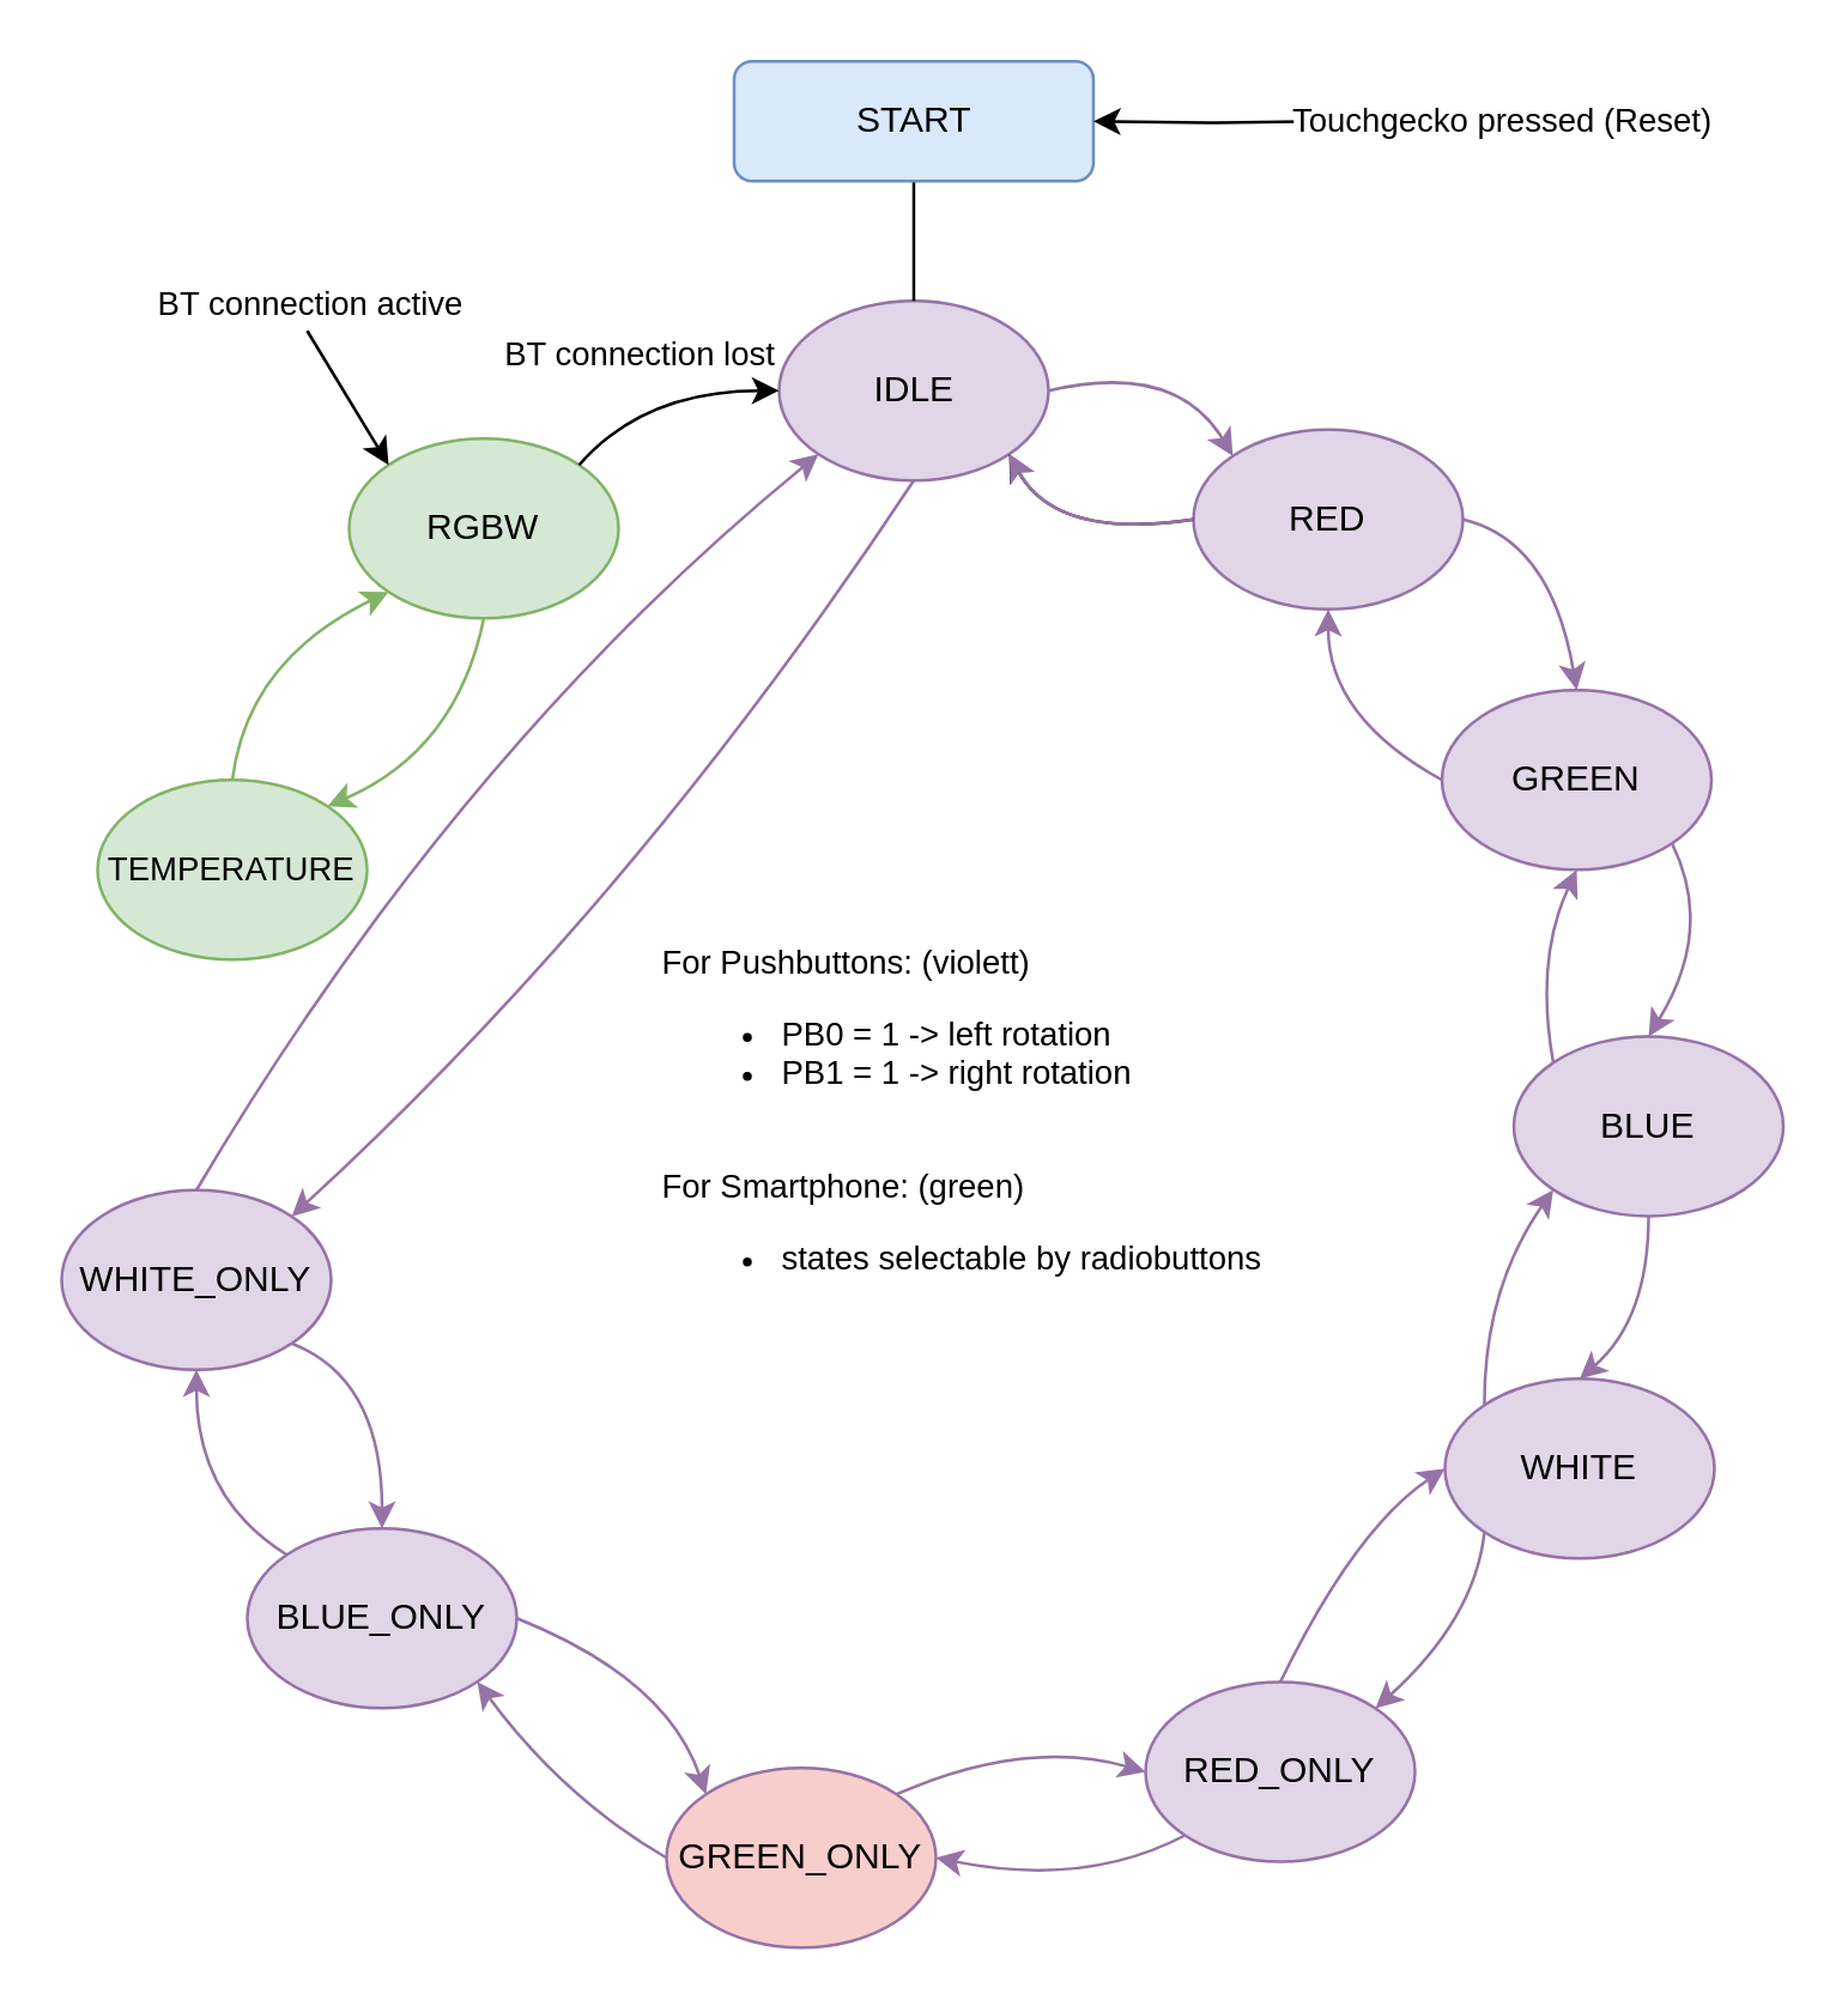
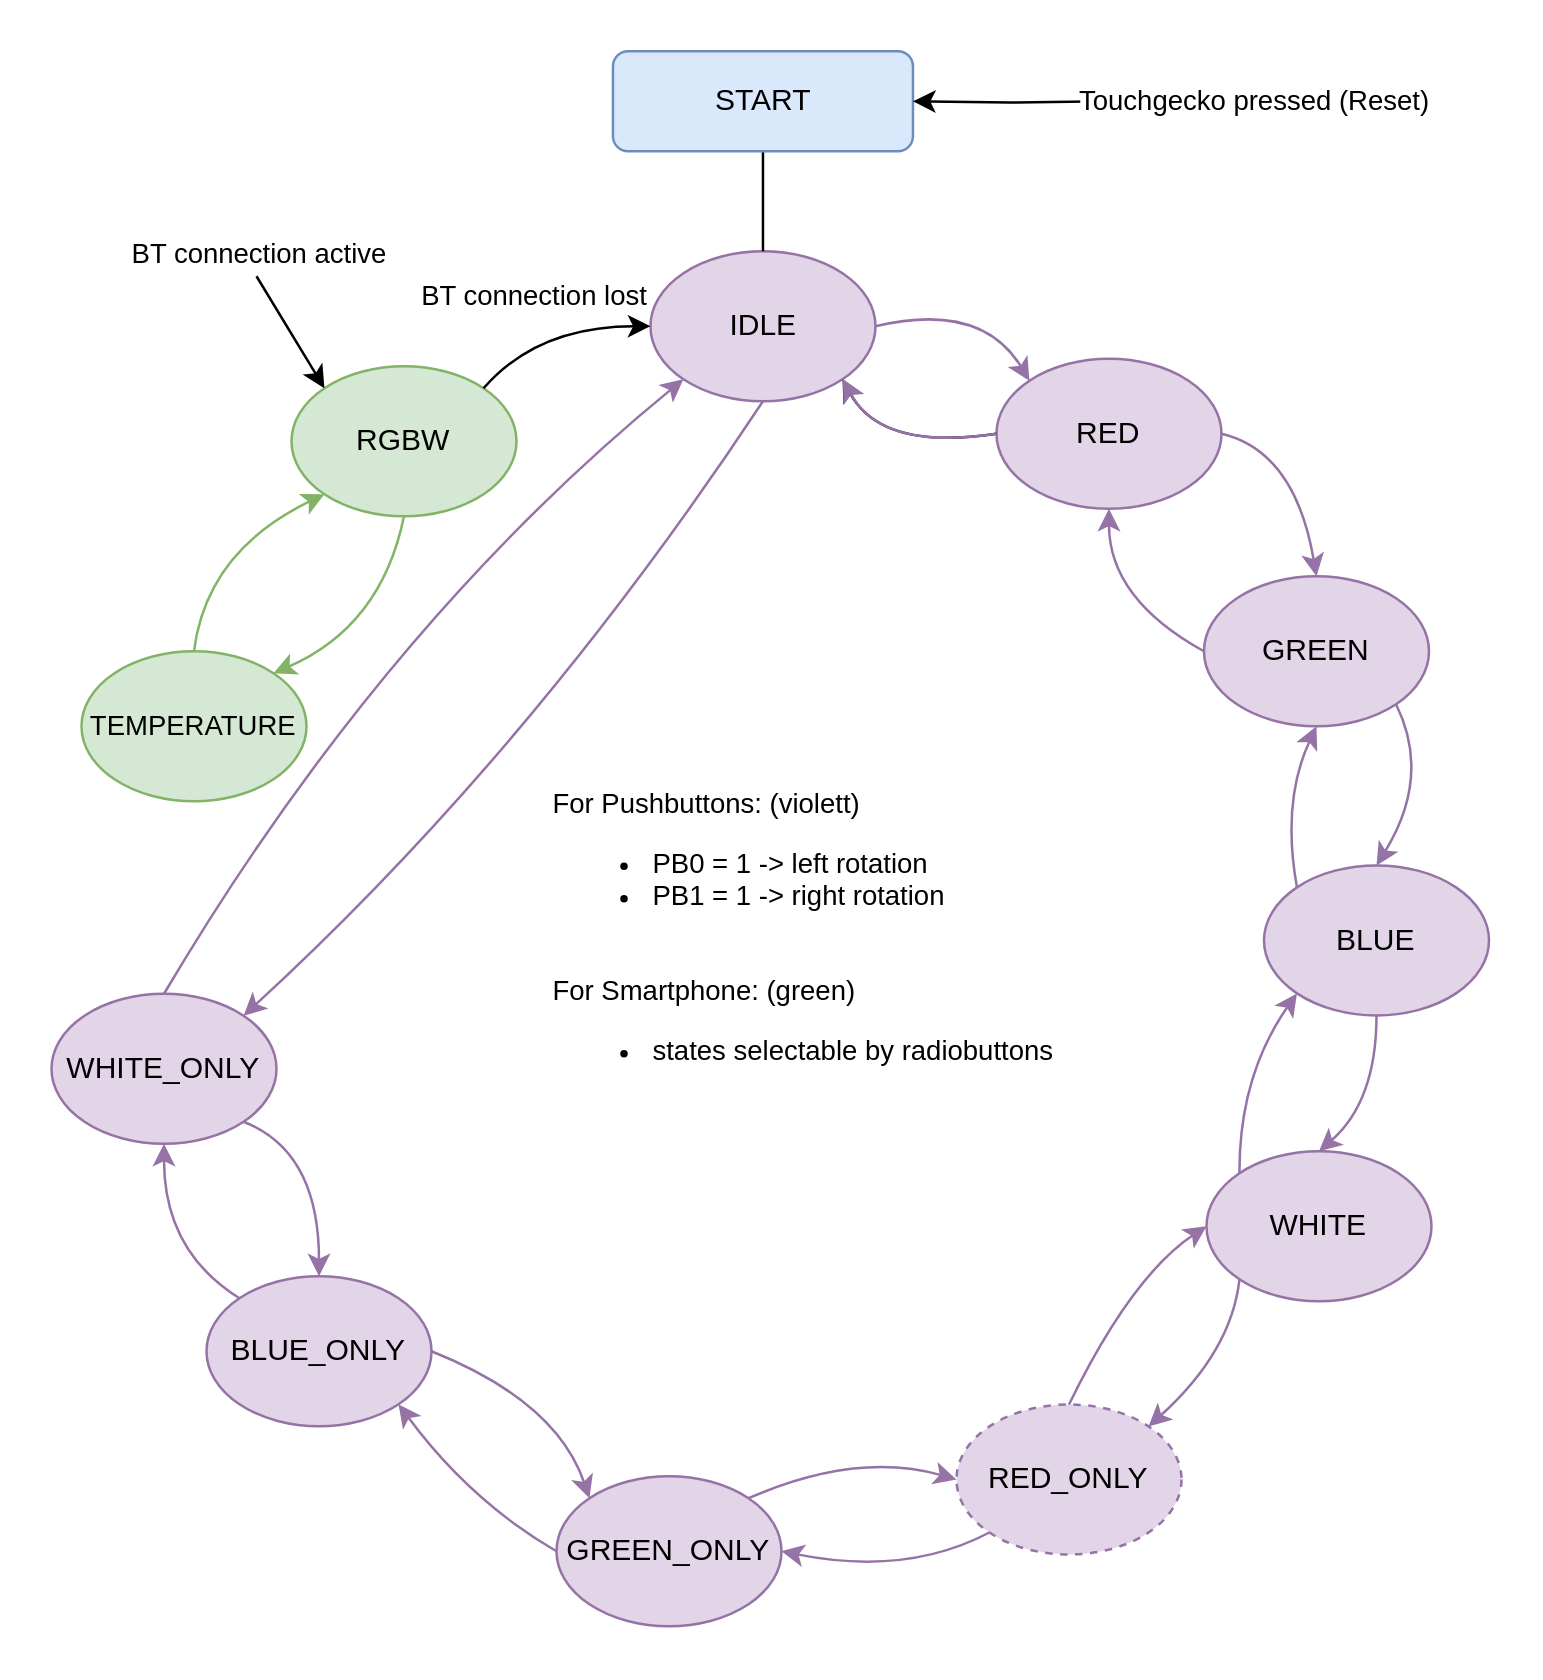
  <mxCell id="0" />
  <mxCell id="1" parent="0" />
  <mxCell id="2" value="IDLE" style="ellipse;whiteSpace=wrap;html=1;fillColor=#e1d5e7;strokeColor=#9673a6;" parent="1" vertex="1"><mxGeometry x="259.59" y="100" width="90" height="60" as="geometry" /></mxCell>
  <mxCell id="3" style="edgeStyle=orthogonalEdgeStyle;rounded=0;orthogonalLoop=1;jettySize=auto;html=1;exitX=0.5;exitY=1;exitDx=0;exitDy=0;entryX=0.5;entryY=0;entryDx=0;entryDy=0;fontSize=11;endArrow=none;" parent="1" source="4" target="2" edge="1"><mxGeometry relative="1" as="geometry" /></mxCell>
  <mxCell id="4" value="START" style="rounded=1;whiteSpace=wrap;html=1;fillColor=#dae8fc;strokeColor=#6c8ebf;" parent="1" vertex="1"><mxGeometry x="244.59" y="20" width="120" height="40" as="geometry" /></mxCell>
  <mxCell id="5" value="RED" style="ellipse;whiteSpace=wrap;html=1;fillColor=#e1d5e7;strokeColor=#9673a6;" parent="1" vertex="1"><mxGeometry x="398" y="143" width="90" height="60" as="geometry" /></mxCell>
  <mxCell id="6" value="GREEN" style="ellipse;whiteSpace=wrap;html=1;fillColor=#e1d5e7;strokeColor=#9673a6;" parent="1" vertex="1"><mxGeometry x="481" y="230" width="90" height="60" as="geometry" /></mxCell>
  <mxCell id="7" value="BLUE" style="ellipse;whiteSpace=wrap;html=1;fillColor=#e1d5e7;strokeColor=#9673a6;" parent="1" vertex="1"><mxGeometry x="505" y="345.65" width="90" height="60" as="geometry" /></mxCell>
  <mxCell id="8" value="WHITE" style="ellipse;whiteSpace=wrap;html=1;fillColor=#e1d5e7;strokeColor=#9673a6;" parent="1" vertex="1"><mxGeometry x="482" y="460" width="90" height="60" as="geometry" /></mxCell>
  <mxCell id="9" value="BLUE_ONLY" style="ellipse;whiteSpace=wrap;html=1;fillColor=#e1d5e7;strokeColor=#9673a6;" parent="1" vertex="1"><mxGeometry x="82" y="510" width="90" height="60" as="geometry" /></mxCell>
- <mxCell id="10" value="RED_ONLY" style="ellipse;whiteSpace=wrap;html=1;fillColor=#e1d5e7;strokeColor=#9673a6;" parent="1" vertex="1"><mxGeometry x="382" y="561.29" width="90" height="60" as="geometry" /></mxCell>
- <mxCell id="11" value="GREEN_ONLY" style="ellipse;whiteSpace=wrap;html=1;fillColor=#f8cecc;strokeColor=#9673a6;" parent="1" vertex="1"><mxGeometry x="222" y="590" width="90" height="60" as="geometry" /></mxCell>
+ <mxCell id="10" value="RED_ONLY" style="ellipse;whiteSpace=wrap;html=1;fillColor=#e1d5e7;strokeColor=#9673a6;dashed=1;" parent="1" vertex="1"><mxGeometry x="382" y="561.29" width="90" height="60" as="geometry" /></mxCell>
+ <mxCell id="11" value="GREEN_ONLY" style="ellipse;whiteSpace=wrap;html=1;fillColor=#e1d5e7;strokeColor=#9673a6;" parent="1" vertex="1"><mxGeometry x="222" y="590" width="90" height="60" as="geometry" /></mxCell>
  <mxCell id="12" value="RGBW" style="ellipse;whiteSpace=wrap;html=1;fillColor=#d5e8d4;strokeColor=#82b366;" parent="1" vertex="1"><mxGeometry x="116" y="146" width="90" height="60" as="geometry" /></mxCell>
  <mxCell id="13" value="TEMPERATURE" style="ellipse;whiteSpace=wrap;html=1;fontSize=11;fillColor=#d5e8d4;strokeColor=#82b366;" parent="1" vertex="1"><mxGeometry x="32" y="260" width="90" height="60" as="geometry" /></mxCell>
  <mxCell id="14" value="WHITE_ONLY" style="ellipse;whiteSpace=wrap;html=1;fillColor=#e1d5e7;strokeColor=#9673a6;" parent="1" vertex="1"><mxGeometry x="20" y="397" width="90" height="60" as="geometry" /></mxCell>
  <mxCell id="15" value="" style="curved=1;endArrow=classic;html=1;fontSize=11;exitX=1;exitY=0.5;exitDx=0;exitDy=0;entryX=0;entryY=0;entryDx=0;entryDy=0;fillColor=#e1d5e7;strokeColor=#9673a6;spacing=6;spacingTop=-3;" parent="1" source="2" target="5" edge="1"><mxGeometry width="50" height="50" relative="1" as="geometry"><mxPoint x="412" y="100" as="sourcePoint" /><mxPoint x="462" y="50" as="targetPoint" /><Array as="points"><mxPoint x="392" y="120" /></Array></mxGeometry></mxCell>
  <mxCell id="16" value="" style="curved=1;endArrow=classic;html=1;fontSize=11;exitX=0;exitY=0.5;exitDx=0;exitDy=0;entryX=1;entryY=1;entryDx=0;entryDy=0;" parent="1" source="5" target="2" edge="1"><mxGeometry width="50" height="50" relative="1" as="geometry"><mxPoint x="359.59" y="140" as="sourcePoint" /><mxPoint x="421.058" y="161.869" as="targetPoint" /><Array as="points"><mxPoint x="352" y="180" /></Array></mxGeometry></mxCell>
  <mxCell id="17" value="" style="curved=1;endArrow=classic;html=1;fontSize=11;exitX=0;exitY=0.5;exitDx=0;exitDy=0;entryX=1;entryY=1;entryDx=0;entryDy=0;fillColor=#e1d5e7;strokeColor=#9673a6;spacingTop=7;" parent="1" edge="1"><mxGeometry width="50" height="50" relative="1" as="geometry"><mxPoint x="398" y="173" as="sourcePoint" /><mxPoint x="336.532" y="151.131" as="targetPoint" /><Array as="points"><mxPoint x="352" y="180" /></Array></mxGeometry></mxCell>
  <mxCell id="18" value="" style="curved=1;endArrow=classic;html=1;fontSize=11;exitX=1;exitY=0.5;exitDx=0;exitDy=0;entryX=0.5;entryY=0;entryDx=0;entryDy=0;fillColor=#e1d5e7;strokeColor=#9673a6;" parent="1" source="5" target="6" edge="1"><mxGeometry width="50" height="50" relative="1" as="geometry"><mxPoint x="475.06" y="190" as="sourcePoint" /><mxPoint x="536.528" y="211.869" as="targetPoint" /><Array as="points"><mxPoint x="517.47" y="180" /></Array></mxGeometry></mxCell>
  <mxCell id="19" value="" style="curved=1;endArrow=classic;html=1;fontSize=11;entryX=0.5;entryY=1;entryDx=0;entryDy=0;exitX=0;exitY=0.5;exitDx=0;exitDy=0;fillColor=#e1d5e7;strokeColor=#9673a6;" parent="1" source="6" target="5" edge="1"><mxGeometry width="50" height="50" relative="1" as="geometry"><mxPoint x="502" y="240" as="sourcePoint" /><mxPoint x="462.002" y="211.131" as="targetPoint" /><Array as="points"><mxPoint x="443" y="239" /></Array></mxGeometry></mxCell>
  <mxCell id="20" value="" style="curved=1;endArrow=classic;html=1;fontSize=11;entryX=0.5;entryY=0;entryDx=0;entryDy=0;exitX=1;exitY=1;exitDx=0;exitDy=0;fillColor=#e1d5e7;strokeColor=#9673a6;" parent="1" source="6" target="7" edge="1"><mxGeometry width="50" height="50" relative="1" as="geometry"><mxPoint x="558" y="300" as="sourcePoint" /><mxPoint x="596.528" y="311.869" as="targetPoint" /><Array as="points"><mxPoint x="572" y="310" /></Array></mxGeometry></mxCell>
  <mxCell id="21" value="" style="curved=1;endArrow=classic;html=1;fontSize=11;exitX=0;exitY=0;exitDx=0;exitDy=0;entryX=0.5;entryY=1;entryDx=0;entryDy=0;fillColor=#e1d5e7;strokeColor=#9673a6;" parent="1" source="7" target="6" edge="1"><mxGeometry width="50" height="50" relative="1" as="geometry"><mxPoint x="583.47" y="333" as="sourcePoint" /><mxPoint x="522.002" y="311.131" as="targetPoint" /><Array as="points"><mxPoint x="512" y="320" /></Array></mxGeometry></mxCell>
  <mxCell id="22" value="" style="curved=1;endArrow=classic;html=1;fontSize=11;exitX=0.5;exitY=1;exitDx=0;exitDy=0;entryX=0.5;entryY=0;entryDx=0;entryDy=0;fillColor=#e1d5e7;strokeColor=#9673a6;" parent="1" source="7" target="8" edge="1"><mxGeometry width="50" height="50" relative="1" as="geometry"><mxPoint x="533.53" y="415.65" as="sourcePoint" /><mxPoint x="594.998" y="437.519" as="targetPoint" /><Array as="points"><mxPoint x="550" y="440" /></Array></mxGeometry></mxCell>
  <mxCell id="23" value="" style="curved=1;endArrow=classic;html=1;fontSize=11;exitX=0;exitY=0;exitDx=0;exitDy=0;entryX=0;entryY=1;entryDx=0;entryDy=0;fillColor=#e1d5e7;strokeColor=#9673a6;" parent="1" source="8" target="7" edge="1"><mxGeometry width="50" height="50" relative="1" as="geometry"><mxPoint x="581.94" y="458.65" as="sourcePoint" /><mxPoint x="520.472" y="436.781" as="targetPoint" /><Array as="points"><mxPoint x="495" y="430" /></Array></mxGeometry></mxCell>
  <mxCell id="24" value="" style="curved=1;endArrow=classic;html=1;fontSize=11;exitX=0;exitY=1;exitDx=0;exitDy=0;entryX=1;entryY=0;entryDx=0;entryDy=0;fillColor=#e1d5e7;strokeColor=#9673a6;" parent="1" source="8" target="10" edge="1"><mxGeometry width="50" height="50" relative="1" as="geometry"><mxPoint x="443.53" y="520" as="sourcePoint" /><mxPoint x="504.998" y="541.869" as="targetPoint" /><Array as="points"><mxPoint x="492" y="540" /></Array></mxGeometry></mxCell>
  <mxCell id="25" value="" style="curved=1;endArrow=classic;html=1;fontSize=11;exitX=0.5;exitY=0;exitDx=0;exitDy=0;entryX=0;entryY=0.5;entryDx=0;entryDy=0;fillColor=#e1d5e7;strokeColor=#9673a6;" parent="1" source="10" target="8" edge="1"><mxGeometry width="50" height="50" relative="1" as="geometry"><mxPoint x="491.94" y="563" as="sourcePoint" /><mxPoint x="430.472" y="541.131" as="targetPoint" /><Array as="points"><mxPoint x="452" y="510" /></Array></mxGeometry></mxCell>
  <mxCell id="26" value="" style="curved=1;endArrow=classic;html=1;fontSize=11;exitX=1;exitY=0;exitDx=0;exitDy=0;entryX=0;entryY=0.5;entryDx=0;entryDy=0;fillColor=#e1d5e7;strokeColor=#9673a6;" parent="1" source="11" target="10" edge="1"><mxGeometry width="50" height="50" relative="1" as="geometry"><mxPoint x="325.06" y="580" as="sourcePoint" /><mxPoint x="386.528" y="601.869" as="targetPoint" /><Array as="points"><mxPoint x="342" y="580" /></Array></mxGeometry></mxCell>
  <mxCell id="27" value="" style="curved=1;endArrow=classic;html=1;fontSize=11;exitX=0;exitY=1;exitDx=0;exitDy=0;entryX=1;entryY=0.5;entryDx=0;entryDy=0;fillColor=#e1d5e7;strokeColor=#9673a6;" parent="1" source="10" target="11" edge="1"><mxGeometry width="50" height="50" relative="1" as="geometry"><mxPoint x="373.47" y="623" as="sourcePoint" /><mxPoint x="312.002" y="601.131" as="targetPoint" /><Array as="points"><mxPoint x="362" y="630" /></Array></mxGeometry></mxCell>
  <mxCell id="28" value="" style="curved=1;endArrow=classic;html=1;fontSize=11;exitX=1;exitY=0.5;exitDx=0;exitDy=0;entryX=0;entryY=0;entryDx=0;entryDy=0;fillColor=#e1d5e7;strokeColor=#9673a6;" parent="1" source="9" target="11" edge="1"><mxGeometry width="50" height="50" relative="1" as="geometry"><mxPoint x="185.06" y="550" as="sourcePoint" /><mxPoint x="246.528" y="571.869" as="targetPoint" /><Array as="points"><mxPoint x="222" y="560" /></Array></mxGeometry></mxCell>
  <mxCell id="29" value="" style="curved=1;endArrow=classic;html=1;fontSize=11;exitX=0;exitY=0.5;exitDx=0;exitDy=0;entryX=1;entryY=1;entryDx=0;entryDy=0;fillColor=#e1d5e7;strokeColor=#9673a6;" parent="1" source="11" target="9" edge="1"><mxGeometry width="50" height="50" relative="1" as="geometry"><mxPoint x="233.47" y="593" as="sourcePoint" /><mxPoint x="172.002" y="571.131" as="targetPoint" /><Array as="points"><mxPoint x="187.47" y="600" /></Array></mxGeometry></mxCell>
  <mxCell id="30" value="" style="curved=1;endArrow=classic;html=1;fontSize=11;exitX=1;exitY=1;exitDx=0;exitDy=0;entryX=0.5;entryY=0;entryDx=0;entryDy=0;fillColor=#e1d5e7;strokeColor=#9673a6;" parent="1" source="14" target="9" edge="1"><mxGeometry width="50" height="50" relative="1" as="geometry"><mxPoint x="75.06" y="460" as="sourcePoint" /><mxPoint x="136.528" y="481.869" as="targetPoint" /><Array as="points"><mxPoint x="127" y="460" /></Array></mxGeometry></mxCell>
  <mxCell id="31" value="" style="curved=1;endArrow=classic;html=1;fontSize=11;exitX=0;exitY=0;exitDx=0;exitDy=0;entryX=0.5;entryY=1;entryDx=0;entryDy=0;fillColor=#e1d5e7;strokeColor=#9673a6;" parent="1" source="9" target="14" edge="1"><mxGeometry width="50" height="50" relative="1" as="geometry"><mxPoint x="123.47" y="503" as="sourcePoint" /><mxPoint x="62.002" y="481.131" as="targetPoint" /><Array as="points"><mxPoint x="65" y="500" /></Array></mxGeometry></mxCell>
  <mxCell id="32" value="" style="curved=1;endArrow=classic;html=1;fontSize=11;exitX=0.5;exitY=0;exitDx=0;exitDy=0;entryX=0;entryY=1;entryDx=0;entryDy=0;fillColor=#e1d5e7;strokeColor=#9673a6;" parent="1" source="14" target="2" edge="1"><mxGeometry width="50" height="50" relative="1" as="geometry"><mxPoint x="113.47" y="373" as="sourcePoint" /><mxPoint x="52.002" y="351.131" as="targetPoint" /><Array as="points"><mxPoint x="152" y="250" /></Array></mxGeometry></mxCell>
  <mxCell id="33" value="" style="curved=1;endArrow=classic;html=1;fontSize=11;exitX=0.5;exitY=0;exitDx=0;exitDy=0;entryX=0;entryY=1;entryDx=0;entryDy=0;fillColor=#d5e8d4;strokeColor=#82b366;" parent="1" source="13" target="12" edge="1"><mxGeometry width="50" height="50" relative="1" as="geometry"><mxPoint x="135.06" y="230" as="sourcePoint" /><mxPoint x="196.528" y="251.869" as="targetPoint" /><Array as="points"><mxPoint x="82" y="220" /></Array></mxGeometry></mxCell>
  <mxCell id="34" value="" style="curved=1;endArrow=classic;html=1;fontSize=11;exitX=0.5;exitY=1;exitDx=0;exitDy=0;entryX=1;entryY=0;entryDx=0;entryDy=0;fillColor=#d5e8d4;strokeColor=#82b366;" parent="1" source="12" target="13" edge="1"><mxGeometry width="50" height="50" relative="1" as="geometry"><mxPoint x="183.47" y="273" as="sourcePoint" /><mxPoint x="122.002" y="251.131" as="targetPoint" /><Array as="points"><mxPoint x="152" y="250" /></Array></mxGeometry></mxCell>
  <mxCell id="35" value="BT connection lost" style="curved=1;endArrow=classic;html=1;fontSize=11;exitX=1;exitY=0;exitDx=0;exitDy=0;entryX=0;entryY=0.5;entryDx=0;entryDy=0;strokeColor=#000000;rounded=0;spacingLeft=-3;spacingTop=-4;" parent="1" source="12" target="2" edge="1"><mxGeometry x="-0.158" y="10" width="50" height="50" relative="1" as="geometry"><mxPoint x="172" y="140" as="sourcePoint" /><mxPoint x="233.468" y="161.869" as="targetPoint" /><Array as="points"><mxPoint x="214.41" y="130" /></Array><mxPoint as="offset" /></mxGeometry></mxCell>
  <mxCell id="36" value="" style="curved=1;endArrow=classic;html=1;fontSize=11;exitX=0.5;exitY=1;exitDx=0;exitDy=0;entryX=1;entryY=0;entryDx=0;entryDy=0;fillColor=#e1d5e7;strokeColor=#9673a6;" parent="1" source="2" target="14" edge="1"><mxGeometry width="50" height="50" relative="1" as="geometry"><mxPoint x="273.47" y="199" as="sourcePoint" /><mxPoint x="212.002" y="177.131" as="targetPoint" /><Array as="points"><mxPoint x="212" y="300" /></Array></mxGeometry></mxCell>
  <mxCell id="37" value="&lt;div style=&quot;text-align: left&quot;&gt;&lt;span&gt;For Pushbuttons: (violett)&lt;/span&gt;&lt;/div&gt;&lt;ul&gt;&lt;li style=&quot;text-align: left&quot;&gt;PB0 = 1 -&amp;gt; left rotation&lt;/li&gt;&lt;li style=&quot;text-align: left&quot;&gt;PB1 = 1 -&amp;gt; right rotation&lt;/li&gt;&lt;/ul&gt;&lt;div style=&quot;text-align: left&quot;&gt;&lt;br&gt;&lt;/div&gt;&lt;div style=&quot;text-align: left&quot;&gt;For Smartphone: (green)&lt;/div&gt;&lt;div style=&quot;text-align: left&quot;&gt;&lt;ul&gt;&lt;li&gt;states selectable by radiobuttons&lt;/li&gt;&lt;/ul&gt;&lt;/div&gt;" style="text;html=1;strokeColor=none;fillColor=none;align=center;verticalAlign=middle;whiteSpace=wrap;rounded=0;fontSize=11;" parent="1" vertex="1"><mxGeometry x="211.24" y="333.48" width="220" height="84.35" as="geometry" /></mxCell>
  <mxCell id="38" value="Touchgecko pressed (Reset)" style="edgeStyle=orthogonalEdgeStyle;rounded=0;orthogonalLoop=1;jettySize=auto;html=1;entryX=1;entryY=0.5;entryDx=0;entryDy=0;fontSize=11;" parent="1" target="4" edge="1"><mxGeometry x="-1" y="-60" relative="1" as="geometry"><mxPoint x="442" y="40" as="sourcePoint" /><mxPoint x="314.59" y="110" as="targetPoint" /><mxPoint x="60" y="60" as="offset" /></mxGeometry></mxCell>
  <mxCell id="39" value="" style="endArrow=classic;html=1;entryX=0;entryY=0;entryDx=0;entryDy=0;" parent="1" target="12" edge="1"><mxGeometry width="50" height="50" relative="1" as="geometry"><mxPoint x="102" y="110" as="sourcePoint" /><mxPoint x="82" y="70" as="targetPoint" /></mxGeometry></mxCell>
  <mxCell id="40" value="&lt;span style=&quot;font-size: 11px&quot;&gt;BT connection active&lt;/span&gt;" style="text;html=1;align=center;verticalAlign=middle;resizable=0;points=[];labelBackgroundColor=#ffffff;" parent="39" vertex="1" connectable="0"><mxGeometry x="-0.659" y="-1" relative="1" as="geometry"><mxPoint x="-3.81" y="-18.21" as="offset" /></mxGeometry></mxCell>
